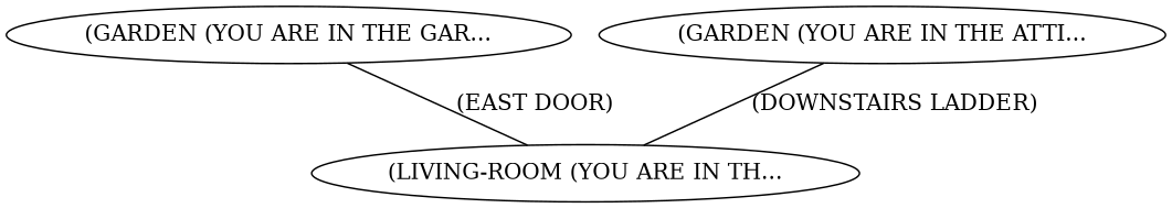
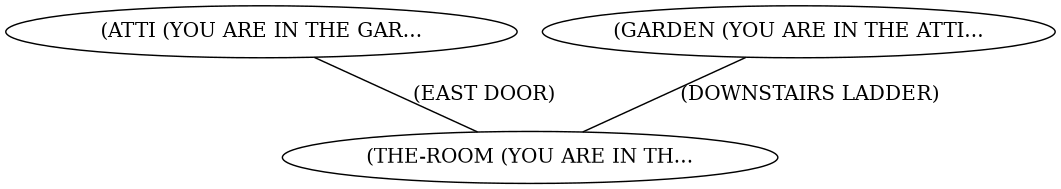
  graph {
-   n1 [label="(LIVING-ROOM (YOU ARE IN TH..."]
-   n2 [label="(GARDEN (YOU ARE IN THE GAR..."]
+   n1 [label="(THE-ROOM (YOU ARE IN TH..."]
+   n2 [label="(ATTI (YOU ARE IN THE GAR..."]
    n3 [label="(GARDEN (YOU ARE IN THE ATTI..."]
    n2 -- n1 [label="(EAST DOOR)"]
    n3 -- n1 [label="(DOWNSTAIRS LADDER)"]
  }
